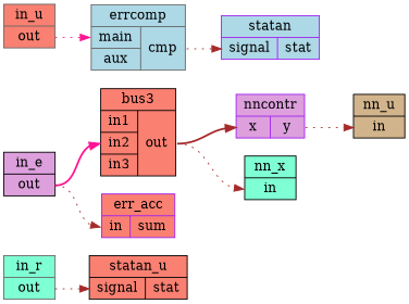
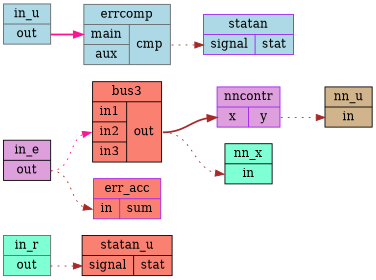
  digraph {
    rankdir=LR
    node [color=black fillcolor=salmon shape=record style=filled]
    edge [color=brown headport=in style=dotted tailport=out]
    n1 [color=gray40 fillcolor=aquamarine label="in_r|{{<out>out}}"]
    n2 [label="statan_u|{{<signal>signal}|{<stat>stat}}"]
    n3 [label="bus3|{{<in1>in1|<in2>in2|<in3>in3}|{<out>out}}"]
    n4 [color=purple fillcolor=plum label="nncontr|{{<x>x}|{<y>y}}"]
    n5 [fillcolor=aquamarine label="nn_x|{{<in>in}}"]
    n6 [fillcolor=tan label="nn_u|{{<in>in}}"]
    n7 [fillcolor=plum label="in_e|{{<out>out}}"]
    n8 [color=purple label="err_acc|{{<in>in}|{<sum>sum}}"]
    n9 [color=gray40 fillcolor=lightblue label="errcomp|{{<main>main|<aux>aux}|{<cmp>cmp}}"]
    n10 [color=purple fillcolor=lightblue label="statan|{{<signal>signal}|{<stat>stat}}"]
-   n11 [color=gray40 label="in_u|{{<out>out}}"]
+   n11 [color=gray40 fillcolor=lightblue label="in_u|{{<out>out}}"]
    n1 -> n2 [headport=signal]
    n3 -> n4 [headport=x style=bold]
    n3 -> n5
    n4 -> n6 [tailport=y]
-   n7 -> n3 [color=deeppink headport=in2 style=bold]
+   n7 -> n3 [color=deeppink headport=in2]
    n7 -> n8
    n9 -> n10 [headport=signal tailport=cmp]
-   n11 -> n9 [color=deeppink headport=main]
+   n11 -> n9 [color=deeppink headport=main style=bold]
  }
